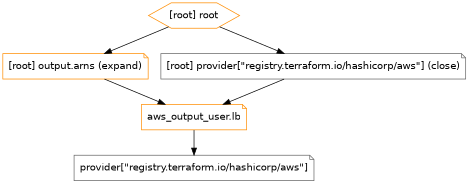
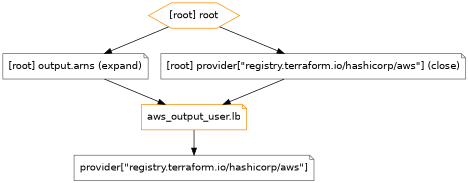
  digraph {
    compound=true
    fontname="DejaVu Sans"
    newrank=true
    node [color=darkorange fontname="DejaVu Sans" shape=note]
    edge [fontname="DejaVu Sans"]
    n1 [label="aws_output_user.lb"]
    n2 [color=gray40 label="provider[\"registry.terraform.io/hashicorp/aws\"]"]
-   "[root] output.arns (expand)"
+   "[root] output.arns (expand)" [color=gray40]
    "[root] provider[\"registry.terraform.io/hashicorp/aws\"] (close)" [color=gray40]
    "[root] root" [shape=hexagon]
    subgraph sub_1 {
      n1
      n2
      "[root] output.arns (expand)"
      "[root] provider[\"registry.terraform.io/hashicorp/aws\"] (close)"
      "[root] root"
    }
    n1 -> n2
    "[root] output.arns (expand)" -> n1
    "[root] provider[\"registry.terraform.io/hashicorp/aws\"] (close)" -> n1
    "[root] root" -> "[root] output.arns (expand)"
    "[root] root" -> "[root] provider[\"registry.terraform.io/hashicorp/aws\"] (close)"
  }
